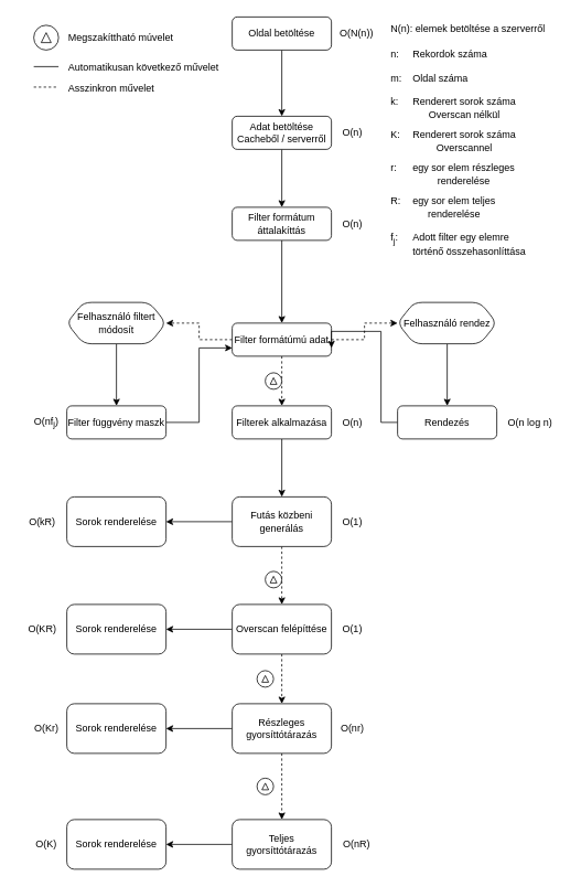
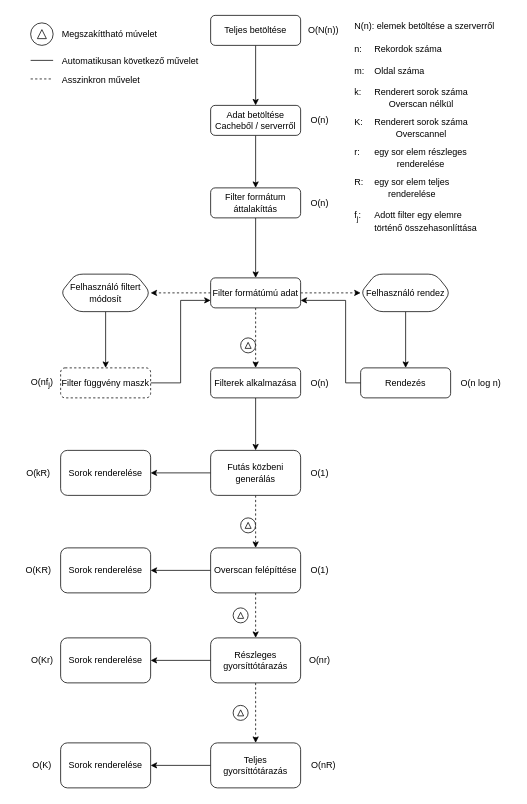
  <mxCell id="0" />
  <mxCell id="1" parent="0" />
  <mxCell id="2" value="" style="edgeStyle=orthogonalEdgeStyle;rounded=0;orthogonalLoop=1;jettySize=auto;html=1;" parent="1" source="3" target="5" edge="1"><mxGeometry relative="1" as="geometry" /></mxCell>
- <mxCell id="3" value="Oldal betöltése" style="rounded=1;whiteSpace=wrap;html=1;fontSize=12;glass=0;strokeWidth=1;shadow=0;" parent="1" vertex="1"><mxGeometry x="280" y="20" width="120" height="40" as="geometry" /></mxCell>
+ <mxCell id="3" value="Teljes betöltése" style="rounded=1;whiteSpace=wrap;html=1;fontSize=12;glass=0;strokeWidth=1;shadow=0;" parent="1" vertex="1"><mxGeometry x="280" y="20" width="120" height="40" as="geometry" /></mxCell>
  <mxCell id="4" value="" style="edgeStyle=orthogonalEdgeStyle;rounded=0;orthogonalLoop=1;jettySize=auto;html=1;" parent="1" source="5" target="7" edge="1"><mxGeometry relative="1" as="geometry" /></mxCell>
  <mxCell id="5" value="Adat betöltése&lt;br&gt;Cacheből / serverről" style="rounded=1;whiteSpace=wrap;html=1;fontSize=12;glass=0;strokeWidth=1;shadow=0;" parent="1" vertex="1"><mxGeometry x="280" y="140" width="120" height="40" as="geometry" /></mxCell>
  <mxCell id="6" value="" style="edgeStyle=orthogonalEdgeStyle;rounded=0;orthogonalLoop=1;jettySize=auto;html=1;" parent="1" source="7" target="11" edge="1"><mxGeometry relative="1" as="geometry" /></mxCell>
  <mxCell id="7" value="Filter formátum áttalakíttás" style="rounded=1;whiteSpace=wrap;html=1;fontSize=12;glass=0;strokeWidth=1;shadow=0;" parent="1" vertex="1"><mxGeometry x="280" y="250" width="120" height="40" as="geometry" /></mxCell>
  <mxCell id="8" value="" style="edgeStyle=orthogonalEdgeStyle;rounded=0;orthogonalLoop=1;jettySize=auto;html=1;dashed=1;" parent="1" source="11" target="13" edge="1"><mxGeometry relative="1" as="geometry" /></mxCell>
  <mxCell id="9" value="" style="edgeStyle=orthogonalEdgeStyle;rounded=0;orthogonalLoop=1;jettySize=auto;html=1;dashed=1;" parent="1" source="11" target="15" edge="1"><mxGeometry relative="1" as="geometry" /></mxCell>
  <mxCell id="10" value="" style="edgeStyle=orthogonalEdgeStyle;rounded=0;orthogonalLoop=1;jettySize=auto;html=1;dashed=1;" parent="1" source="11" target="19" edge="1"><mxGeometry relative="1" as="geometry" /></mxCell>
- <mxCell id="11" value="Filter formátúmú adat" style="rounded=1;whiteSpace=wrap;html=1;fontSize=12;glass=0;strokeWidth=1;shadow=0;" parent="1" vertex="1"><mxGeometry x="280" y="390" width="120" height="40" as="geometry" /></mxCell>
+ <mxCell id="11" value="Filter formátúmú adat" style="rounded=1;whiteSpace=wrap;html=1;fontSize=12;glass=0;strokeWidth=1;shadow=0;" parent="1" vertex="1"><mxGeometry x="280" y="370" width="120" height="40" as="geometry" /></mxCell>
  <mxCell id="12" value="" style="edgeStyle=orthogonalEdgeStyle;rounded=0;orthogonalLoop=1;jettySize=auto;html=1;" parent="1" source="13" target="24" edge="1"><mxGeometry relative="1" as="geometry" /></mxCell>
  <mxCell id="13" value="Filterek alkalmazása" style="rounded=1;whiteSpace=wrap;html=1;fontSize=12;glass=0;strokeWidth=1;shadow=0;" parent="1" vertex="1"><mxGeometry x="280" y="490" width="120" height="40" as="geometry" /></mxCell>
  <mxCell id="14" value="" style="edgeStyle=orthogonalEdgeStyle;rounded=0;orthogonalLoop=1;jettySize=auto;html=1;" parent="1" source="15" target="17" edge="1"><mxGeometry relative="1" as="geometry" /></mxCell>
  <mxCell id="15" value="Felhasználó rendez" style="shape=hexagon;perimeter=hexagonPerimeter2;whiteSpace=wrap;html=1;fixedSize=1;rounded=1;glass=0;strokeWidth=1;shadow=0;" parent="1" vertex="1"><mxGeometry x="480" y="365" width="120" height="50" as="geometry" /></mxCell>
  <mxCell id="16" value="" style="edgeStyle=orthogonalEdgeStyle;rounded=0;orthogonalLoop=1;jettySize=auto;html=1;entryX=1;entryY=0.75;entryDx=0;entryDy=0;exitX=0;exitY=0.5;exitDx=0;exitDy=0;" parent="1" source="17" target="11" edge="1"><mxGeometry relative="1" as="geometry"><Array as="points"><mxPoint x="460" y="510" /><mxPoint x="460" y="400" /></Array></mxGeometry></mxCell>
  <mxCell id="17" value="Rendezés" style="whiteSpace=wrap;html=1;rounded=1;glass=0;strokeWidth=1;shadow=0;" parent="1" vertex="1"><mxGeometry x="480" y="490" width="120" height="40" as="geometry" /></mxCell>
  <mxCell id="18" value="" style="edgeStyle=orthogonalEdgeStyle;rounded=0;orthogonalLoop=1;jettySize=auto;html=1;" parent="1" source="19" target="21" edge="1"><mxGeometry relative="1" as="geometry" /></mxCell>
  <mxCell id="19" value="Felhasználó filtert módosít" style="shape=hexagon;perimeter=hexagonPerimeter2;whiteSpace=wrap;html=1;fixedSize=1;rounded=1;glass=0;strokeWidth=1;shadow=0;" parent="1" vertex="1"><mxGeometry x="80" y="365" width="120" height="50" as="geometry" /></mxCell>
  <mxCell id="20" value="" style="edgeStyle=orthogonalEdgeStyle;rounded=0;orthogonalLoop=1;jettySize=auto;html=1;entryX=0;entryY=0.75;entryDx=0;entryDy=0;" parent="1" source="21" target="11" edge="1"><mxGeometry relative="1" as="geometry" /></mxCell>
- <mxCell id="21" value="Filter függvény maszk" style="whiteSpace=wrap;html=1;rounded=1;glass=0;strokeWidth=1;shadow=0;" parent="1" vertex="1"><mxGeometry x="80" y="490" width="120" height="40" as="geometry" /></mxCell>
+ <mxCell id="21" value="Filter függvény maszk" style="whiteSpace=wrap;html=1;rounded=1;glass=0;strokeWidth=1;shadow=0;dashed=1;" parent="1" vertex="1"><mxGeometry x="80" y="490" width="120" height="40" as="geometry" /></mxCell>
  <mxCell id="22" value="" style="edgeStyle=orthogonalEdgeStyle;rounded=0;orthogonalLoop=1;jettySize=auto;html=1;" parent="1" source="24" target="30" edge="1"><mxGeometry relative="1" as="geometry" /></mxCell>
  <mxCell id="23" value="" style="edgeStyle=orthogonalEdgeStyle;rounded=0;orthogonalLoop=1;jettySize=auto;html=1;dashed=1;" parent="1" source="24" target="58" edge="1"><mxGeometry relative="1" as="geometry" /></mxCell>
  <mxCell id="24" value="Futás közbeni generálás" style="whiteSpace=wrap;html=1;rounded=1;glass=0;strokeWidth=1;shadow=0;" parent="1" vertex="1"><mxGeometry x="280" y="600" width="120" height="60" as="geometry" /></mxCell>
  <mxCell id="25" value="" style="edgeStyle=orthogonalEdgeStyle;rounded=0;orthogonalLoop=1;jettySize=auto;html=1;dashed=1;" parent="1" source="27" target="29" edge="1"><mxGeometry relative="1" as="geometry" /></mxCell>
  <mxCell id="26" value="" style="edgeStyle=orthogonalEdgeStyle;rounded=0;orthogonalLoop=1;jettySize=auto;html=1;" parent="1" source="27" target="31" edge="1"><mxGeometry relative="1" as="geometry" /></mxCell>
  <mxCell id="27" value="Részleges gyorsíttótárazás" style="whiteSpace=wrap;html=1;rounded=1;glass=0;strokeWidth=1;shadow=0;" parent="1" vertex="1"><mxGeometry x="280" y="850" width="120" height="60" as="geometry" /></mxCell>
  <mxCell id="28" value="" style="edgeStyle=orthogonalEdgeStyle;rounded=0;orthogonalLoop=1;jettySize=auto;html=1;" parent="1" source="29" target="32" edge="1"><mxGeometry relative="1" as="geometry" /></mxCell>
  <mxCell id="29" value="Teljes gyorsíttótárazás" style="whiteSpace=wrap;html=1;rounded=1;glass=0;strokeWidth=1;shadow=0;" parent="1" vertex="1"><mxGeometry x="280" y="990" width="120" height="60" as="geometry" /></mxCell>
  <mxCell id="30" value="Sorok renderelése" style="whiteSpace=wrap;html=1;rounded=1;glass=0;strokeWidth=1;shadow=0;" parent="1" vertex="1"><mxGeometry x="80" y="600" width="120" height="60" as="geometry" /></mxCell>
  <mxCell id="31" value="Sorok renderelése" style="whiteSpace=wrap;html=1;rounded=1;glass=0;strokeWidth=1;shadow=0;" parent="1" vertex="1"><mxGeometry x="80" y="850" width="120" height="60" as="geometry" /></mxCell>
  <mxCell id="32" value="Sorok renderelése" style="whiteSpace=wrap;html=1;rounded=1;glass=0;strokeWidth=1;shadow=0;" parent="1" vertex="1"><mxGeometry x="80" y="990" width="120" height="60" as="geometry" /></mxCell>
  <mxCell id="33" value="" style="verticalLabelPosition=bottom;shadow=0;dashed=0;align=center;html=1;verticalAlign=top;shape=mxgraph.electrical.abstract.delta;" parent="1" vertex="1"><mxGeometry x="40" y="30" width="30" height="30" as="geometry" /></mxCell>
  <mxCell id="34" value="&lt;font style=&quot;font-size: 12px;&quot;&gt;Megszakíttható múvelet&lt;/font&gt;" style="text;html=1;align=center;verticalAlign=middle;resizable=0;points=[];autosize=1;strokeColor=none;fillColor=none;" parent="1" vertex="1"><mxGeometry x="70" y="30" width="150" height="30" as="geometry" /></mxCell>
  <mxCell id="35" value="" style="endArrow=none;html=1;rounded=0;" parent="1" edge="1"><mxGeometry width="50" height="50" relative="1" as="geometry"><mxPoint x="40" y="80" as="sourcePoint" /><mxPoint x="70" y="80" as="targetPoint" /></mxGeometry></mxCell>
  <mxCell id="36" value="&lt;p style=&quot;line-height: 100%;&quot;&gt;&lt;font style=&quot;font-size: 12px;&quot;&gt;Automatikusan következő művelet&lt;/font&gt;&lt;/p&gt;" style="text;html=1;align=left;verticalAlign=middle;resizable=0;points=[];autosize=1;strokeColor=none;fillColor=none;" parent="1" vertex="1"><mxGeometry x="80" y="55" width="210" height="50" as="geometry" /></mxCell>
  <mxCell id="37" value="" style="endArrow=none;html=1;rounded=0;dashed=1;" parent="1" edge="1"><mxGeometry width="50" height="50" relative="1" as="geometry"><mxPoint x="40" y="104.76" as="sourcePoint" /><mxPoint x="70" y="104.76" as="targetPoint" /></mxGeometry></mxCell>
  <mxCell id="38" value="&lt;p style=&quot;line-height: 100%;&quot;&gt;&lt;font style=&quot;font-size: 12px;&quot;&gt;Asszinkron művelet&lt;/font&gt;&lt;/p&gt;" style="text;html=1;align=left;verticalAlign=middle;resizable=0;points=[];autosize=1;strokeColor=none;fillColor=none;" parent="1" vertex="1"><mxGeometry x="80" y="80" width="130" height="50" as="geometry" /></mxCell>
  <mxCell id="39" value="O(N(n))" style="text;html=1;align=center;verticalAlign=middle;resizable=0;points=[];autosize=1;strokeColor=none;fillColor=none;" parent="1" vertex="1"><mxGeometry x="400" y="25" width="60" height="30" as="geometry" /></mxCell>
  <mxCell id="40" value="O(n)" style="text;html=1;align=center;verticalAlign=middle;resizable=0;points=[];autosize=1;strokeColor=none;fillColor=none;" parent="1" vertex="1"><mxGeometry x="400" y="145" width="50" height="30" as="geometry" /></mxCell>
  <mxCell id="41" value="n:&lt;span style=&quot;white-space: pre;&quot;&gt;&#09;&lt;/span&gt;Rekordok száma" style="text;html=1;align=left;verticalAlign=middle;resizable=0;points=[];autosize=1;strokeColor=none;fillColor=none;" parent="1" vertex="1"><mxGeometry x="470" y="50" width="140" height="30" as="geometry" /></mxCell>
  <mxCell id="42" value="k:&lt;span style=&quot;white-space: pre;&quot;&gt;&#09;&lt;/span&gt;Renderert sorok száma&lt;div style=&quot;text-align: center;&quot;&gt;&lt;span style=&quot;white-space: pre;&quot;&gt;&#09;&lt;/span&gt;Overscan nélkül&lt;br&gt;&lt;/div&gt;" style="text;html=1;align=left;verticalAlign=middle;resizable=0;points=[];autosize=1;strokeColor=none;fillColor=none;" parent="1" vertex="1"><mxGeometry x="470" y="110" width="170" height="40" as="geometry" /></mxCell>
  <mxCell id="43" value="m:&lt;span style=&quot;white-space: pre;&quot;&gt;&#09;&lt;/span&gt;Oldal száma" style="text;html=1;align=left;verticalAlign=middle;resizable=0;points=[];autosize=1;strokeColor=none;fillColor=none;" parent="1" vertex="1"><mxGeometry x="470" y="80" width="130" height="30" as="geometry" /></mxCell>
  <mxCell id="44" value="f&lt;sub&gt;j&lt;/sub&gt;:&lt;span style=&quot;white-space: pre;&quot;&gt;&#09;&lt;/span&gt;Adott filter egy elemre&lt;div style=&quot;text-align: center;&quot;&gt;&lt;span style=&quot;white-space: pre;&quot;&gt;&#09;&lt;/span&gt;történő összehasonlíttása&lt;/div&gt;" style="text;html=1;align=left;verticalAlign=middle;resizable=0;points=[];autosize=1;strokeColor=none;fillColor=none;" parent="1" vertex="1"><mxGeometry x="470" y="270" width="190" height="50" as="geometry" /></mxCell>
  <mxCell id="45" value="R:&lt;span style=&quot;white-space: pre;&quot;&gt;&#09;&lt;/span&gt;egy sor elem teljes&lt;br&gt;&lt;div style=&quot;text-align: center;&quot;&gt;&lt;span style=&quot;background-color: initial; white-space-collapse: preserve;&quot;&gt;&#09;&lt;/span&gt;&lt;span style=&quot;background-color: initial;&quot;&gt;renderelése&lt;/span&gt;&lt;/div&gt;" style="text;html=1;align=left;verticalAlign=middle;resizable=0;points=[];autosize=1;strokeColor=none;fillColor=none;" parent="1" vertex="1"><mxGeometry x="470" y="230" width="150" height="40" as="geometry" /></mxCell>
  <mxCell id="46" value="K:&lt;span style=&quot;white-space: pre;&quot;&gt;&#09;&lt;/span&gt;Renderert sorok száma&lt;div style=&quot;text-align: center;&quot;&gt;&lt;span style=&quot;white-space: pre;&quot;&gt;&#09;&lt;/span&gt;Overscannel&lt;br&gt;&lt;/div&gt;" style="text;html=1;align=left;verticalAlign=middle;resizable=0;points=[];autosize=1;strokeColor=none;fillColor=none;" parent="1" vertex="1"><mxGeometry x="470" y="150" width="170" height="40" as="geometry" /></mxCell>
  <mxCell id="47" value="r:&lt;span style=&quot;white-space: pre;&quot;&gt;&#09;&lt;/span&gt;egy sor elem részleges&lt;br&gt;&lt;div style=&quot;text-align: center;&quot;&gt;&lt;span style=&quot;background-color: initial; white-space-collapse: preserve;&quot;&gt;&#09;&lt;/span&gt;&lt;span style=&quot;background-color: initial;&quot;&gt;renderelése&lt;/span&gt;&lt;/div&gt;" style="text;html=1;align=left;verticalAlign=middle;resizable=0;points=[];autosize=1;strokeColor=none;fillColor=none;" parent="1" vertex="1"><mxGeometry x="470" y="190" width="170" height="40" as="geometry" /></mxCell>
  <mxCell id="48" value="O(n)" style="text;html=1;align=center;verticalAlign=middle;resizable=0;points=[];autosize=1;strokeColor=none;fillColor=none;" parent="1" vertex="1"><mxGeometry x="400" y="255" width="50" height="30" as="geometry" /></mxCell>
  <mxCell id="49" value="O(n log n)" style="text;html=1;align=center;verticalAlign=middle;resizable=0;points=[];autosize=1;strokeColor=none;fillColor=none;" parent="1" vertex="1"><mxGeometry x="600" y="495" width="80" height="30" as="geometry" /></mxCell>
  <mxCell id="50" value="O(nf&lt;sub&gt;j&lt;/sub&gt;)" style="text;html=1;align=center;verticalAlign=middle;resizable=0;points=[];autosize=1;strokeColor=none;fillColor=none;" parent="1" vertex="1"><mxGeometry y="495" width="50" height="30" as="geometry" x="30" /></mxCell>
  <mxCell id="51" value="O(n)" style="text;html=1;align=center;verticalAlign=middle;resizable=0;points=[];autosize=1;strokeColor=none;fillColor=none;" parent="1" vertex="1"><mxGeometry x="400" y="495" width="50" height="30" as="geometry" /></mxCell>
  <mxCell id="52" value="O(1)" style="text;html=1;align=center;verticalAlign=middle;resizable=0;points=[];autosize=1;strokeColor=none;fillColor=none;" parent="1" vertex="1"><mxGeometry x="400" y="615" width="50" height="30" as="geometry" /></mxCell>
  <mxCell id="53" value="O(nr)" style="text;html=1;align=center;verticalAlign=middle;resizable=0;points=[];autosize=1;strokeColor=none;fillColor=none;" parent="1" vertex="1"><mxGeometry x="400" y="865" width="50" height="30" as="geometry" /></mxCell>
  <mxCell id="54" value="O(nR)" style="text;html=1;align=center;verticalAlign=middle;resizable=0;points=[];autosize=1;strokeColor=none;fillColor=none;" parent="1" vertex="1"><mxGeometry x="400" y="1005" width="60" height="30" as="geometry" /></mxCell>
  <mxCell id="55" value="O(kR)" style="text;html=1;align=center;verticalAlign=middle;resizable=0;points=[];autosize=1;strokeColor=none;fillColor=none;" parent="1" vertex="1"><mxGeometry x="20" y="615" width="60" height="30" as="geometry" /></mxCell>
  <mxCell id="56" value="" style="edgeStyle=orthogonalEdgeStyle;rounded=0;orthogonalLoop=1;jettySize=auto;html=1;dashed=1;" parent="1" source="58" target="27" edge="1"><mxGeometry relative="1" as="geometry" /></mxCell>
  <mxCell id="57" value="" style="edgeStyle=orthogonalEdgeStyle;rounded=0;orthogonalLoop=1;jettySize=auto;html=1;" parent="1" source="58" target="60" edge="1"><mxGeometry relative="1" as="geometry" /></mxCell>
  <mxCell id="58" value="Overscan felépíttése" style="whiteSpace=wrap;html=1;rounded=1;glass=0;strokeWidth=1;shadow=0;" parent="1" vertex="1"><mxGeometry x="280" y="730" width="120" height="60" as="geometry" /></mxCell>
  <mxCell id="59" value="O(1)" style="text;html=1;align=center;verticalAlign=middle;resizable=0;points=[];autosize=1;strokeColor=none;fillColor=none;" parent="1" vertex="1"><mxGeometry x="400" y="745" width="50" height="30" as="geometry" /></mxCell>
  <mxCell id="60" value="Sorok renderelése" style="whiteSpace=wrap;html=1;rounded=1;glass=0;strokeWidth=1;shadow=0;" parent="1" vertex="1"><mxGeometry x="80" y="730" width="120" height="60" as="geometry" /></mxCell>
  <mxCell id="61" value="O(KR)" style="text;html=1;align=center;verticalAlign=middle;resizable=0;points=[];autosize=1;strokeColor=none;fillColor=none;" parent="1" vertex="1"><mxGeometry x="20" y="745" width="60" height="30" as="geometry" /></mxCell>
  <mxCell id="62" value="O(Kr)" style="text;html=1;align=center;verticalAlign=middle;resizable=0;points=[];autosize=1;strokeColor=none;fillColor=none;" parent="1" vertex="1"><mxGeometry y="865" width="50" height="30" as="geometry" x="30" /></mxCell>
  <mxCell id="63" value="O(K)" style="text;html=1;align=center;verticalAlign=middle;resizable=0;points=[];autosize=1;strokeColor=none;fillColor=none;" parent="1" vertex="1"><mxGeometry y="1005" width="50" height="30" as="geometry" x="30" /></mxCell>
  <mxCell id="64" value="" style="verticalLabelPosition=bottom;shadow=0;dashed=0;align=center;html=1;verticalAlign=top;shape=mxgraph.electrical.abstract.delta;" parent="1" vertex="1"><mxGeometry x="310" y="810" width="20" height="20" as="geometry" /></mxCell>
  <mxCell id="65" value="" style="verticalLabelPosition=bottom;shadow=0;dashed=0;align=center;html=1;verticalAlign=top;shape=mxgraph.electrical.abstract.delta;" parent="1" vertex="1"><mxGeometry x="320" y="450" width="20" height="20" as="geometry" /></mxCell>
  <mxCell id="66" value="" style="verticalLabelPosition=bottom;shadow=0;dashed=0;align=center;html=1;verticalAlign=top;shape=mxgraph.electrical.abstract.delta;" parent="1" vertex="1"><mxGeometry x="320" y="690" width="20" height="20" as="geometry" /></mxCell>
  <mxCell id="67" value="" style="verticalLabelPosition=bottom;shadow=0;dashed=0;align=center;html=1;verticalAlign=top;shape=mxgraph.electrical.abstract.delta;" parent="1" vertex="1"><mxGeometry x="310" y="940" width="20" height="20" as="geometry" /></mxCell>
  <mxCell id="68" value="N(n): elemek betöltése a szerverről" style="text;html=1;align=left;verticalAlign=middle;resizable=0;points=[];autosize=1;strokeColor=none;fillColor=none;" vertex="1" parent="1"><mxGeometry x="470" y="20" width="210" height="30" as="geometry" /></mxCell>
